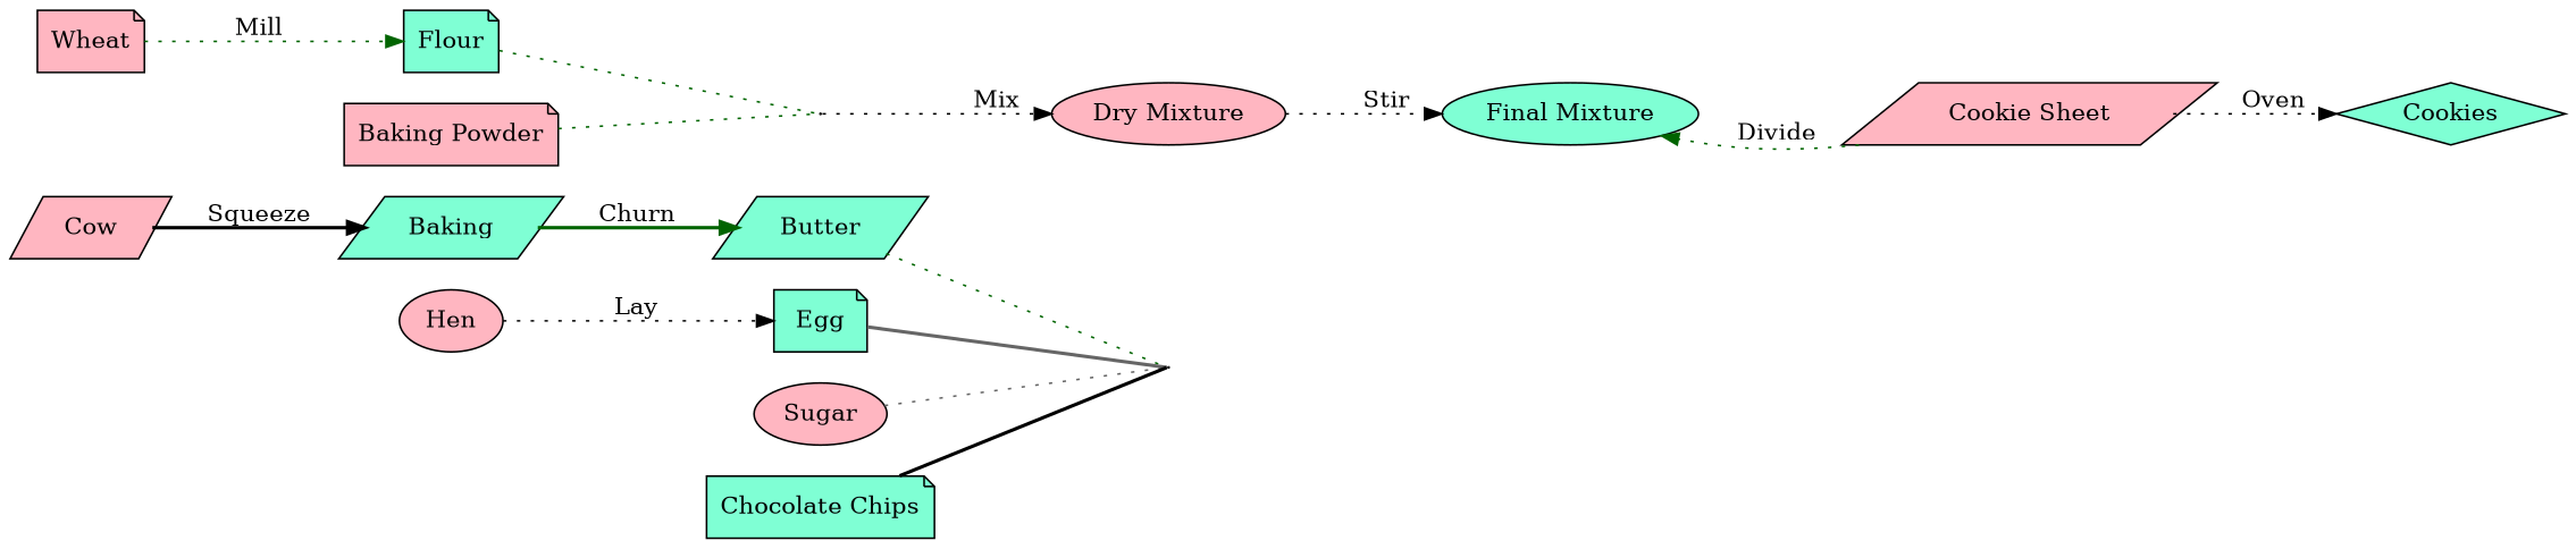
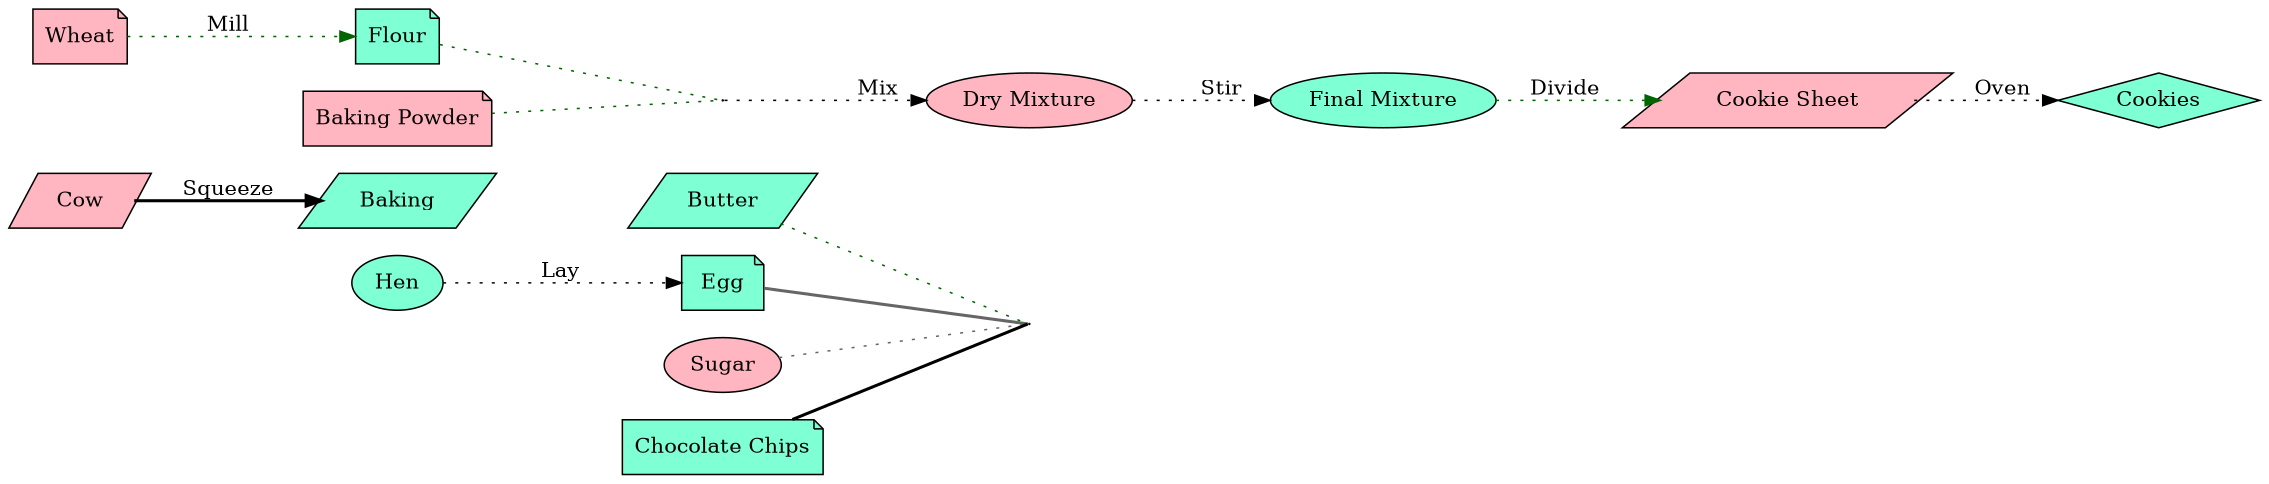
  digraph {
    rankdir=LR
    node [fillcolor=lightpink shape=note style=filled]
    edge [color=black style=dotted]
    n1 [label=Cow shape=parallelogram]
    n2 [fillcolor=aquamarine label=Baking shape=parallelogram]
    n3 [fillcolor=aquamarine label=Butter shape=parallelogram]
-   n4 [label=Hen shape=ellipse]
+   n4 [fillcolor=aquamarine label=Hen shape=ellipse]
    n5 [fillcolor=aquamarine label=Egg]
    dummy2 [height=0.01 shape=point width=0.01]
    n7 [label=Wheat]
    n8 [fillcolor=aquamarine label=Flour]
    dummy1 [height=0.01 shape=point width=0.01]
    n10 [label=Sugar shape=ellipse]
    n11 [label="Dry Mixture" shape=ellipse]
    n12 [label="Baking Powder"]
    n13 [fillcolor=aquamarine label="Chocolate Chips"]
    n14 [fillcolor=aquamarine label="Final Mixture" shape=ellipse]
    n15 [label="Cookie Sheet" shape=parallelogram]
    n16 [fillcolor=aquamarine label=Cookies shape=diamond]
    n1 -> n2 [label=" Squeeze" style=bold]
-   n2 -> n3 [color=darkgreen label=" Churn" style=bold]
    n3 -> dummy2 [color=darkgreen dir=none]
    n4 -> n5 [label=" Lay"]
    n5 -> dummy2 [color=gray40 dir=none style=bold]
    n7 -> n8 [color=darkgreen label=" Mill"]
    n8 -> dummy1 [color=darkgreen dir=none]
    dummy1 -> n11 [label=" Mix"]
    n10 -> dummy2 [color=gray40 dir=none]
    n11 -> n14 [label="      Stir"]
    n12 -> dummy1 [color=darkgreen dir=none]
    n13 -> dummy2 [dir=none style=bold]
-   n15 -> n14 [color=darkgreen label=" Divide"]
+   n14 -> n15 [color=darkgreen label=" Divide"]
    n15 -> n16 [label=Oven]
  }
